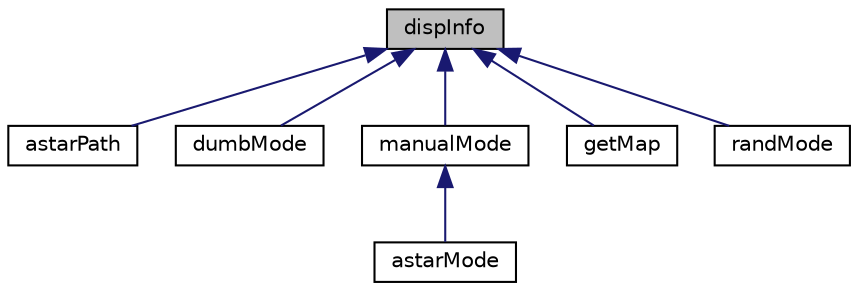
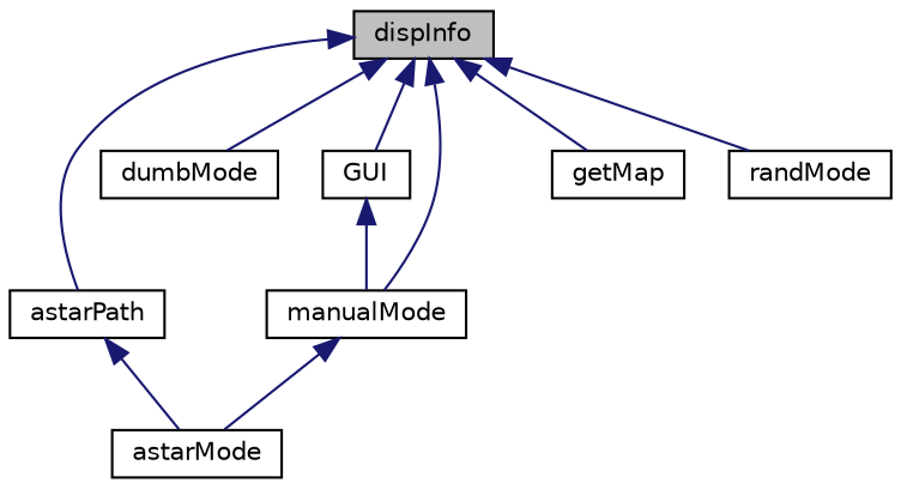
  digraph {
    rankdir=TB
    node [color=black fillcolor=white fontname=Helvetica fontsize=10 shape=record style=filled]
    edge [color=midnightblue dir=back fontname=Helvetica fontsize=10 labelfontname=Helvetica labelfontsize=10 style=solid]
    n1 [fillcolor=grey75 fontcolor=black height=0.2 label=dispInfo width=0.4]
    n2 [height=0.2 label=astarPath width=0.4]
    n3 [height=0.2 label=dumbMode width=0.4]
+   n4 [height=0.2 label=GUI width=0.4]
    n5 [height=0.2 label=manualMode width=0.4]
    n6 [height=0.2 label=getMap width=0.4]
    n7 [height=0.2 label=randMode width=0.4]
    n8 [height=0.2 label=astarMode width=0.4]
    n1 -> n2
    n1 -> n3
+   n1 -> n4
    n1 -> n5
    n1 -> n6
    n1 -> n7
+   n2 -> n8
+   n4 -> n5
    n5 -> n8
  }
